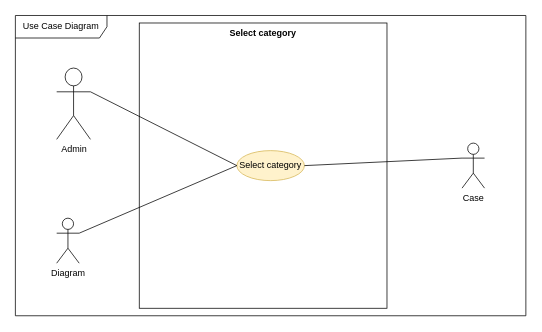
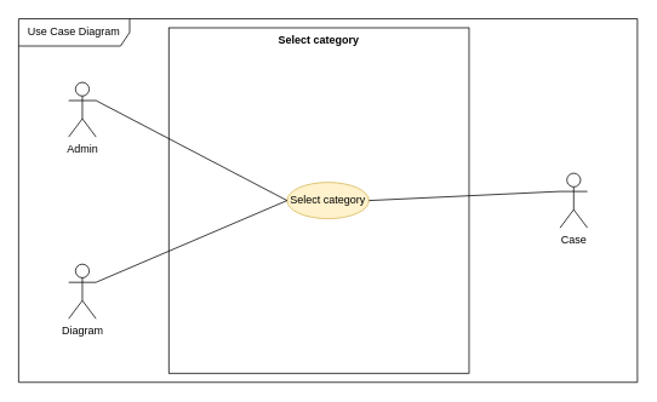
  <mxCell id="0" />
  <mxCell id="1" parent="0" />
  <mxCell id="2" value="Use Case Diagram" style="shape=umlFrame;whiteSpace=wrap;html=1;width=122;height=30;" parent="1" vertex="1"><mxGeometry x="20" y="20" width="680" height="400" as="geometry" /></mxCell>
  <mxCell id="3" value="" style="html=1;" parent="1" vertex="1"><mxGeometry x="185" y="30" width="330" height="380" as="geometry" /></mxCell>
- <mxCell id="4" value="Admin" style="shape=umlActor;verticalLabelPosition=bottom;verticalAlign=top;html=1;" parent="1" vertex="1"><mxGeometry x="75" y="90" width="45" height="95" as="geometry" /></mxCell>
+ <mxCell id="4" value="Admin" style="shape=umlActor;verticalLabelPosition=bottom;verticalAlign=top;html=1;" parent="1" vertex="1"><mxGeometry x="75" y="90" width="30" height="60" as="geometry" /></mxCell>
  <mxCell id="5" value="Case" style="shape=umlActor;verticalLabelPosition=bottom;verticalAlign=top;html=1;" parent="1" vertex="1"><mxGeometry x="615" y="190" width="30" height="60" as="geometry" /></mxCell>
  <mxCell id="6" value="Diagram" style="shape=umlActor;verticalLabelPosition=bottom;verticalAlign=top;html=1;" parent="1" vertex="1"><mxGeometry x="75" y="290" width="30" height="60" as="geometry" /></mxCell>
  <mxCell id="7" value="Select category" style="ellipse;whiteSpace=wrap;html=1;fillColor=#fff2cc;strokeColor=#d6b656;" parent="1" vertex="1"><mxGeometry x="315" y="200" width="90" height="40" as="geometry" /></mxCell>
  <mxCell id="8" value="Select category" style="text;align=center;fontStyle=1;verticalAlign=middle;spacingLeft=3;spacingRight=3;strokeColor=none;rotatable=0;points=[[0,0.5],[1,0.5]];portConstraint=eastwest;" parent="1" vertex="1"><mxGeometry x="310" y="30" width="80" height="26" as="geometry" /></mxCell>
  <mxCell id="9" value="" style="endArrow=none;html=1;entryX=0;entryY=0.5;entryDx=0;entryDy=0;exitX=1;exitY=0.333;exitDx=0;exitDy=0;exitPerimeter=0;" parent="1" source="4" target="7" edge="1"><mxGeometry relative="1" as="geometry"><mxPoint x="125" y="119.5" as="sourcePoint" /><mxPoint x="285" y="119.5" as="targetPoint" /></mxGeometry></mxCell>
  <mxCell id="10" value="" style="endArrow=none;html=1;exitX=1;exitY=0.333;exitDx=0;exitDy=0;exitPerimeter=0;entryX=0;entryY=0.5;entryDx=0;entryDy=0;" parent="1" source="6" target="7" edge="1"><mxGeometry relative="1" as="geometry"><mxPoint x="85" y="210" as="sourcePoint" /><mxPoint x="265" y="180" as="targetPoint" /></mxGeometry></mxCell>
  <mxCell id="11" value="" style="endArrow=none;html=1;entryX=0;entryY=0.333;entryDx=0;entryDy=0;exitX=1;exitY=0.5;exitDx=0;exitDy=0;entryPerimeter=0;" parent="1" source="7" target="5" edge="1"><mxGeometry relative="1" as="geometry"><mxPoint x="360" y="180" as="sourcePoint" /><mxPoint x="525" y="250" as="targetPoint" /></mxGeometry></mxCell>
